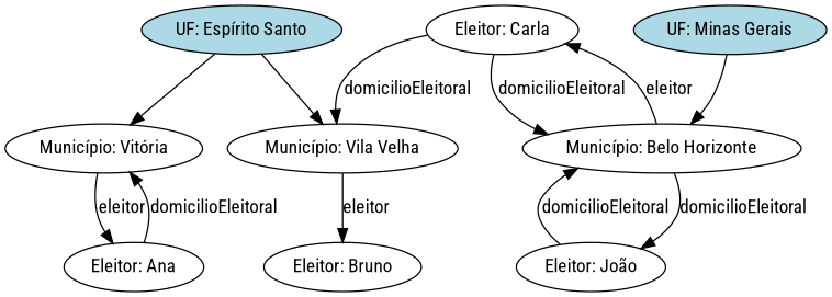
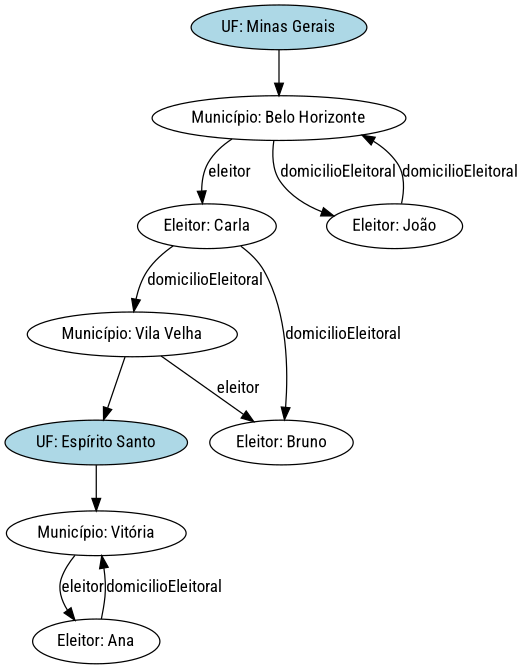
  digraph {
    fontname="Roboto Condensed"
    node [fontname="Roboto Condensed"]
    edge [fontname="Roboto Condensed"]
    n1 [fillcolor=lightblue label="UF: Espírito Santo" style=filled]
    n2 [label="Município: Vila Velha"]
    n3 [label="Município: Vitória"]
    n4 [label="Eleitor: Bruno"]
    n5 [label="Eleitor: Ana"]
    n6 [fillcolor=lightblue label="UF: Minas Gerais" style=filled]
    n7 [label="Município: Belo Horizonte"]
    n8 [label="Eleitor: Carla"]
    n9 [label="Eleitor: João"]
-   n1 -> n2
+   n2 -> n1
    n1 -> n3
    n2 -> n4 [label=eleitor]
    n3 -> n5 [label=eleitor]
    n5 -> n3 [label=domicilioEleitoral]
    n6 -> n7
    n7 -> n8 [label=eleitor]
    n7 -> n9 [label=domicilioEleitoral]
    n8 -> n2 [label=domicilioEleitoral]
-   n8 -> n7 [label=domicilioEleitoral]
+   n8 -> n4 [label=domicilioEleitoral]
    n9 -> n7 [label=domicilioEleitoral]
  }
